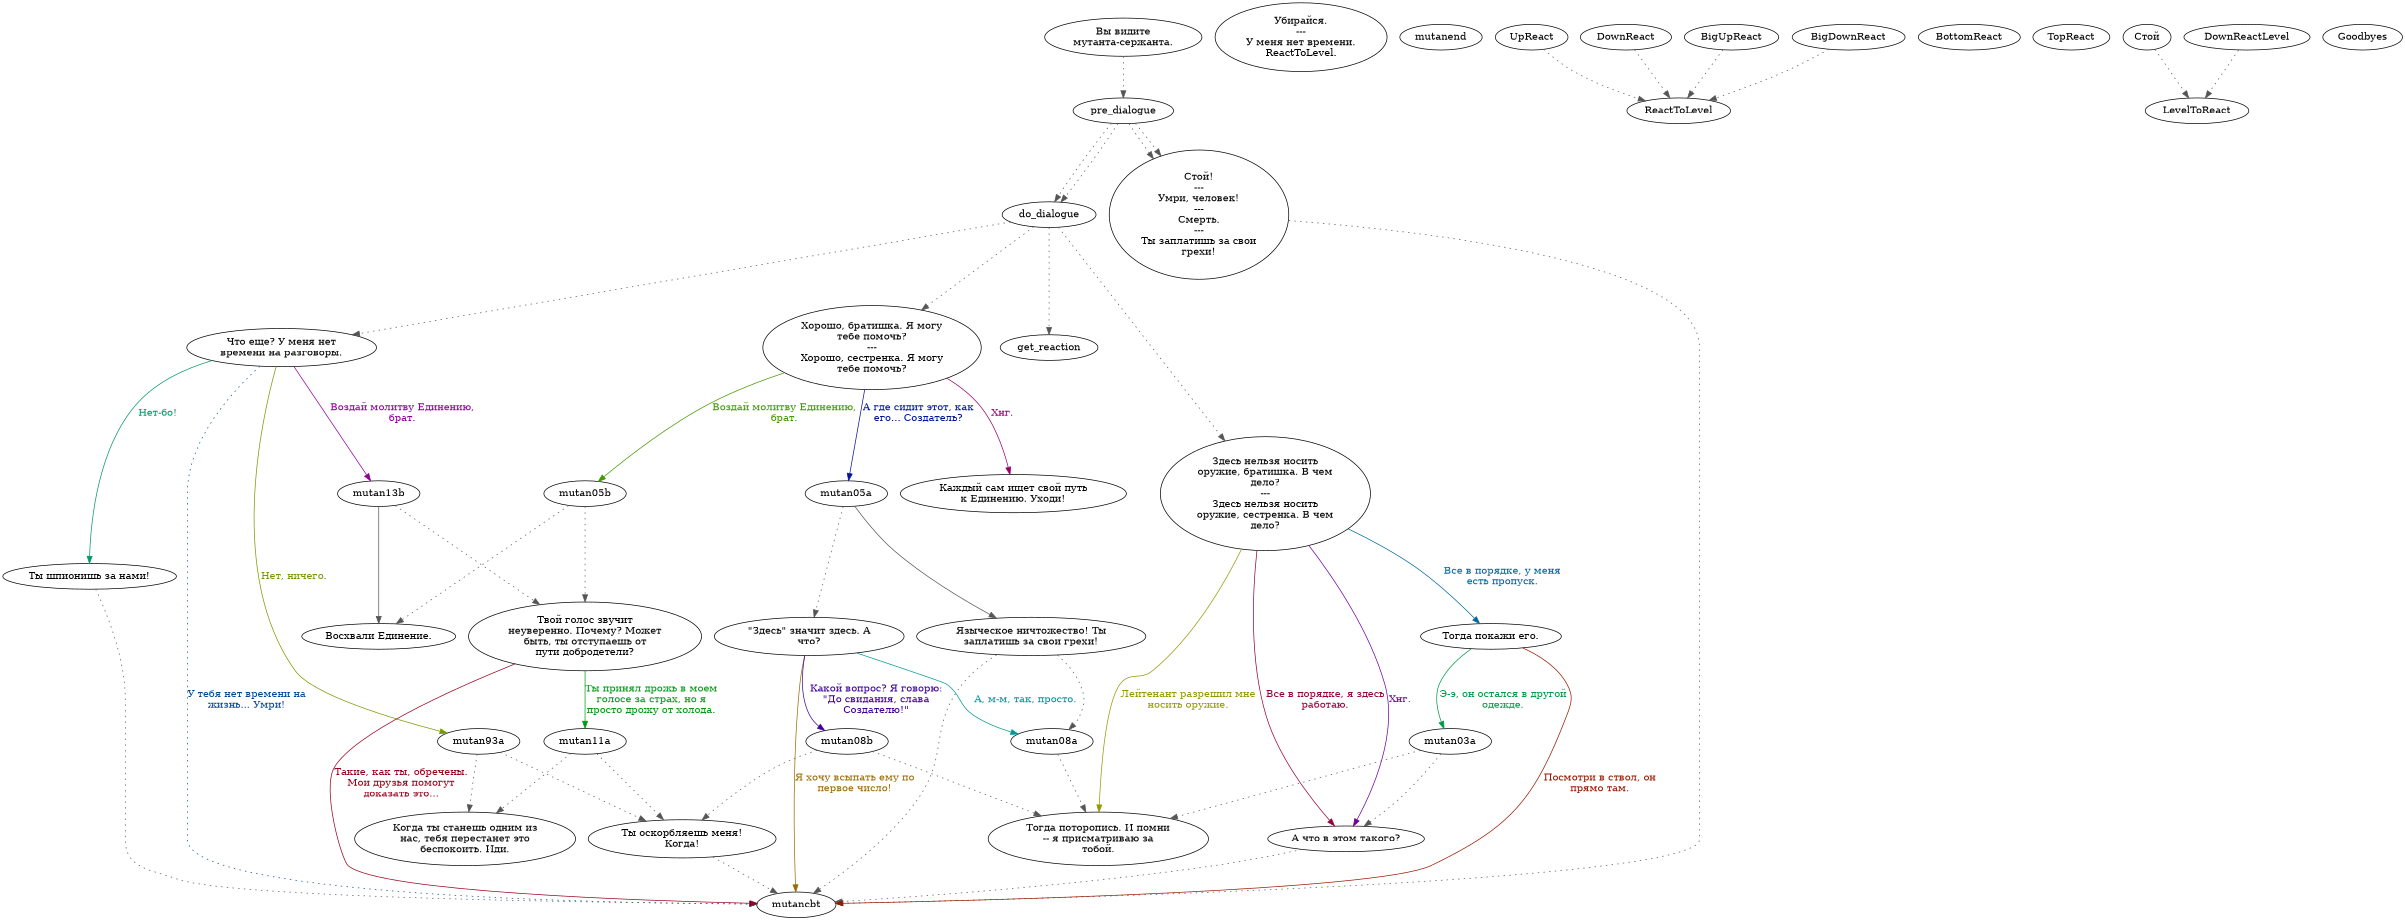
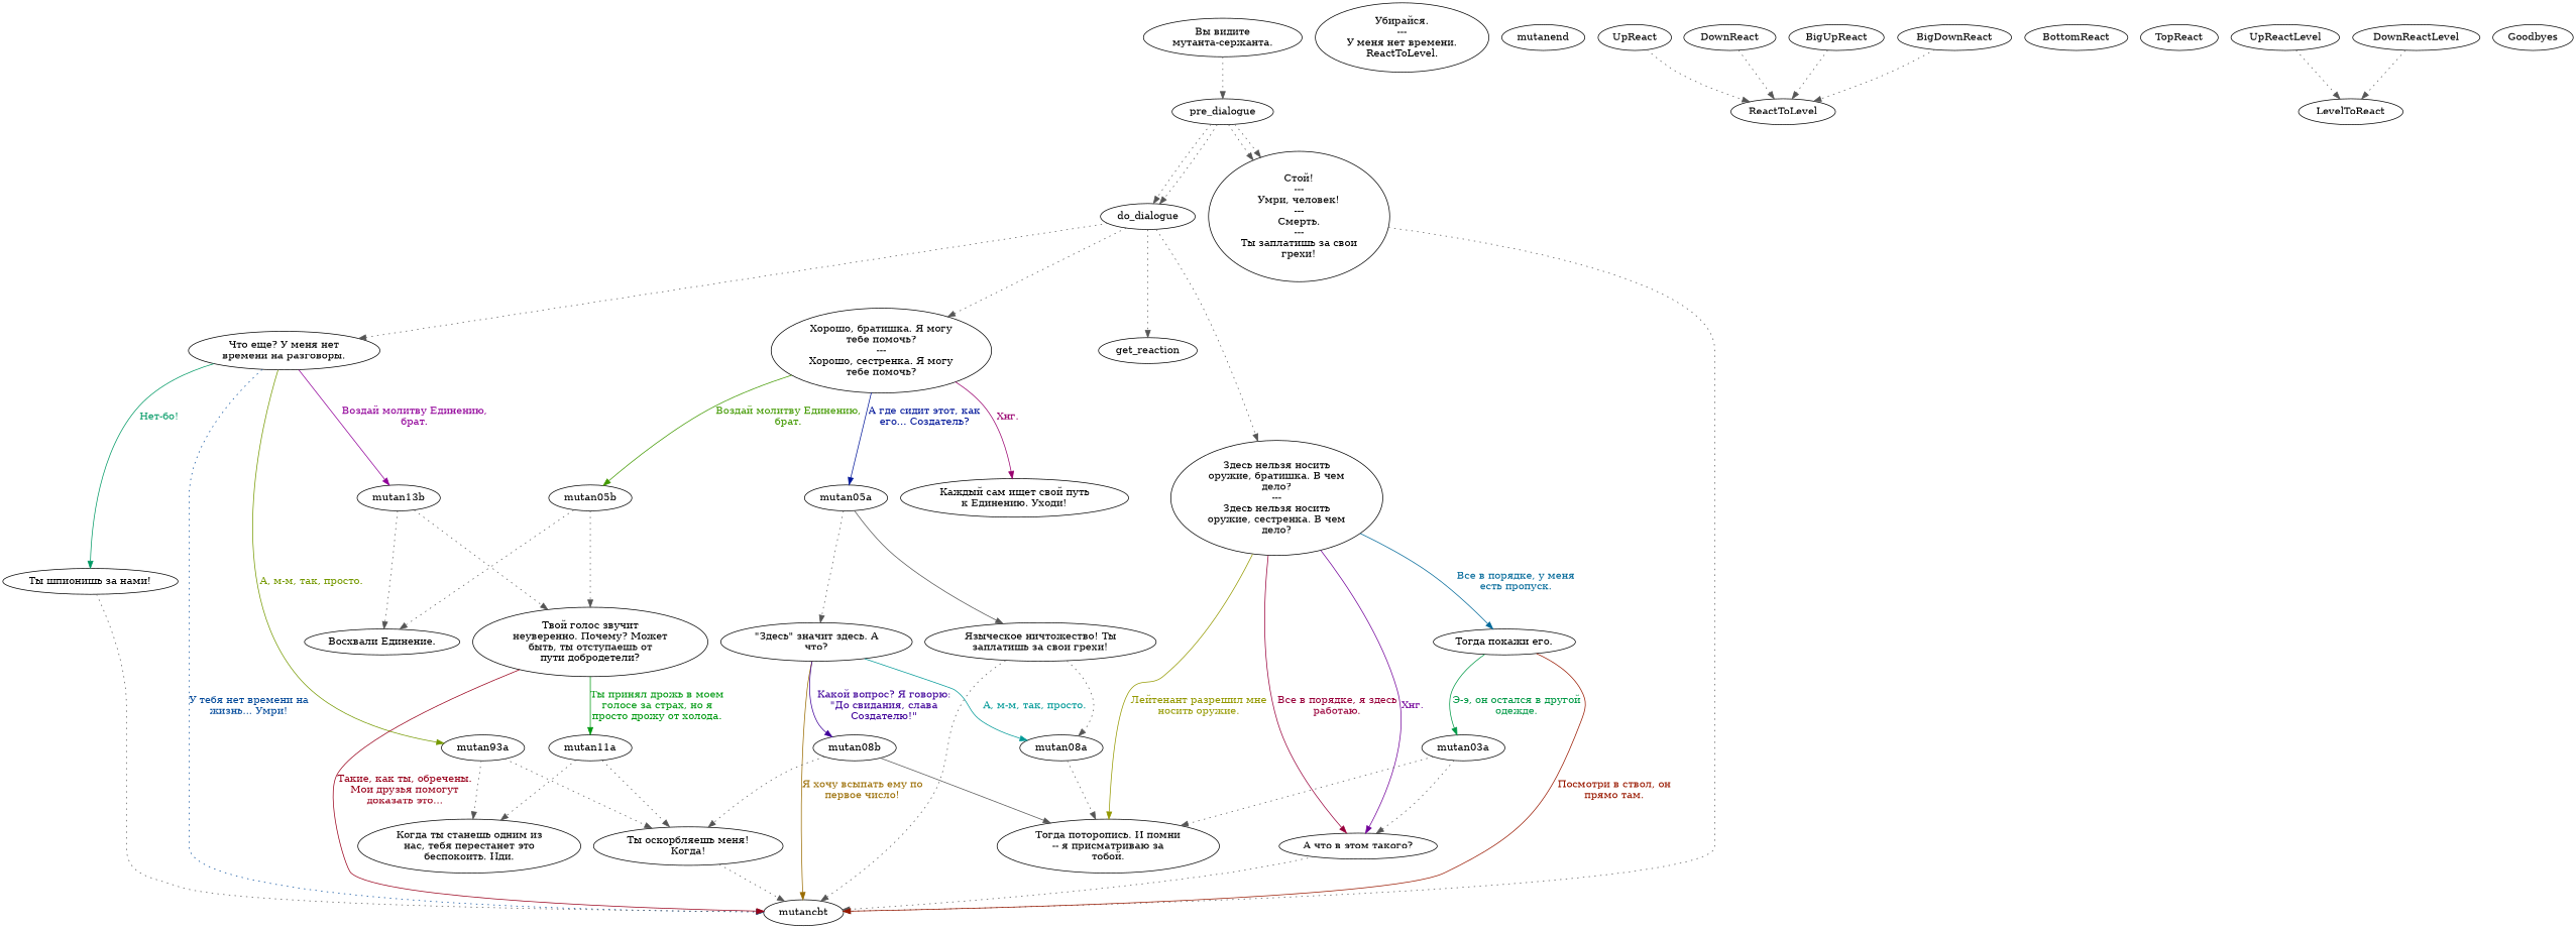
  digraph {
    node [color="#000000" fillcolor="#FFFFFF" style=filled]
    edge [color="#555555" style=dotted]
    n1 [label="Вы видите\nмутанта-сержанта."]
    pre_dialogue
    do_dialogue
    n4 [label="Стой!\n---\nУмри, человек!\n---\nСмерть.\n---\nТы заплатишь за свои\nгрехи!"]
    get_reaction
    n6 [label="Здесь нельзя носить\nоружие, братишка. В чем\nдело?\n---\nЗдесь нельзя носить\nоружие, сестренка. В чем\nдело?"]
    n7 [label="Что еще? У меня нет\nвремени на разговоры."]
    n8 [label="Хорошо, братишка. Я могу\nтебе помочь?\n---\nХорошо, сестренка. Я могу\nтебе помочь?"]
    mutancbt
    n10 [label="А что в этом такого?"]
    n11 [label="Тогда покажи его."]
    n12 [label="Тогда поторопись. И помни\n-- я присматриваю за\nтобой."]
    n13 [label=mutan93a]
    mutan13b
    n15 [label="Ты шпионишь за нами!"]
    mutan05a
    mutan05b
    n18 [label="Каждый сам ищет свой путь\nк Единению. Уходи!"]
    mutan03a
    n20 [label="Ты оскорбляешь меня!\nКогда!"]
    n21 [label="Когда ты станешь одним из\nнас, тебя перестанет это\nбеспокоить. Иди."]
    n22 [label="Восхвали Единение."]
    n23 [label="Твой голос звучит\nнеуверенно. Почему? Может\nбыть, ты отступаешь от\nпути добродетели?"]
    n24 [label="\"Здесь\" значит здесь. А\nчто?"]
    n25 [label="Языческое ничтожество! Ты\nзаплатишь за свои грехи!"]
    mutan08a
    mutan08b
    mutan11a
    n29 [label="Убирайся.\n---\nУ меня нет времени.\nReactToLevel."]
    mutanend
    UpReact
    ReactToLevel
    DownReact
    BottomReact
    TopReact
    BigUpReact
    BigDownReact
-   UpReactLevel [label="Стой"]
+   UpReactLevel
    LevelToReact
    DownReactLevel
    Goodbyes
    n1 -> pre_dialogue
    pre_dialogue -> do_dialogue
    pre_dialogue -> do_dialogue
    pre_dialogue -> n4
    pre_dialogue -> n4
    do_dialogue -> get_reaction
    do_dialogue -> n6
    do_dialogue -> n7
    do_dialogue -> n8
    n4 -> mutancbt
    n6 -> n10 [color="#99003B" fontcolor="#99003B" label="Все в порядке, я здесь\nработаю." style=""]
    n6 -> n10 [color="#710099" fontcolor="#710099" label="Хнг." style=""]
    n6 -> n11 [color="#006899" fontcolor="#006899" label="Все в порядке, у меня\nесть пропуск." style=""]
    n6 -> n12 [color="#949900" fontcolor="#949900" label="Лейтенант разрешил мне\nносить оружие." style=""]
    n7 -> mutancbt [color="#004899" fontcolor="#004899" label="У тебя нет времени на\nжизнь... Умри!"]
-   n7 -> n13 [color="#759900" fontcolor="#759900" label="Нет, ничего." style=""]
+   n7 -> n13 [color="#759900" fontcolor="#759900" label="А, м-м, так, просто." style=""]
    n7 -> mutan13b [color="#910099" fontcolor="#910099" label="Воздай молитву Единению,\nбрат." style=""]
    n7 -> n15 [color="#009964" fontcolor="#009964" label="Нет-бо!" style=""]
    n8 -> mutan05a [color="#001599" fontcolor="#001599" label="А где сидит этот, как\nего... Создатель?" style=""]
    n8 -> mutan05b [color="#419900" fontcolor="#419900" label="Воздай молитву Единению,\nбрат." style=""]
    n8 -> n18 [color="#99006E" fontcolor="#99006E" label="Хнг." style=""]
    n10 -> mutancbt
    n11 -> mutancbt [color="#991800" fontcolor="#991800" label="Посмотри в ствол, он\nпрямо там." style=""]
    n11 -> mutan03a [color="#009945" fontcolor="#009945" label="Э-э, он остался в другой\nодежде." style=""]
    n13 -> n20
    n13 -> n21
-   mutan13b -> n22 [style=solid]
+   mutan13b -> n22
    mutan13b -> n23
    n15 -> mutancbt
    mutan05a -> n24
    mutan05a -> n25 [style=solid]
    mutan05b -> n22
    mutan05b -> n23
    mutan03a -> n10
    mutan03a -> n12
    n20 -> mutancbt
    n23 -> mutancbt [color="#99001B" fontcolor="#99001B" label="Такие, как ты, обречены.\nМои друзья помогут\nдоказать это..." style=""]
    n23 -> mutan11a [color="#009911" fontcolor="#009911" label="Ты принял дрожь в моем\nголосе за страх, но я\nпросто дрожу от холода." style=""]
    n24 -> mutancbt [color="#996B00" fontcolor="#996B00" label="Я хочу всыпать ему по\nпервое число!" style=""]
    n24 -> mutan08a [color="#009997" fontcolor="#009997" label="А, м-м, так, просто." style=""]
    n24 -> mutan08b [color="#3E0099" fontcolor="#3E0099" label="Какой вопрос? Я говорю:\n\"До свидания, слава\nСоздателю!\"" style=""]
    n25 -> mutancbt
    n25 -> mutan08a
    mutan08a -> n12
-   mutan08b -> n12
+   mutan08b -> n12 [style=solid]
    mutan08b -> n20
    mutan11a -> n20
    mutan11a -> n21
    UpReact -> ReactToLevel
    DownReact -> ReactToLevel
    BigUpReact -> ReactToLevel
    BigDownReact -> ReactToLevel
    UpReactLevel -> LevelToReact
    DownReactLevel -> LevelToReact
  }
